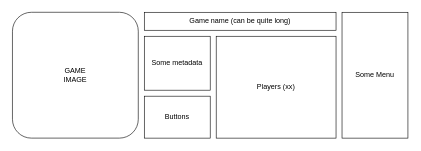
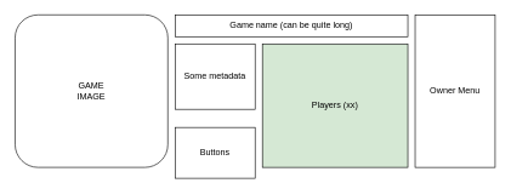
  <mxCell id="0" />
  <mxCell id="1" parent="0" />
  <mxCell id="2" value="GAME&lt;br&gt;IMAGE" style="whiteSpace=wrap;html=1;aspect=fixed;rounded=1;" parent="1" vertex="1"><mxGeometry x="20" y="20" width="210" height="210" as="geometry" /></mxCell>
  <mxCell id="3" value="Game name (can be quite long)" style="rounded=0;whiteSpace=wrap;html=1;" parent="1" vertex="1"><mxGeometry x="240" y="20" width="320" height="30" as="geometry" /></mxCell>
  <mxCell id="4" value="Some metadata" style="rounded=0;whiteSpace=wrap;html=1;" parent="1" vertex="1"><mxGeometry x="240" y="60" width="110" height="90" as="geometry" /></mxCell>
- <mxCell id="5" value="Players (xx)&lt;br&gt;" style="rounded=0;whiteSpace=wrap;html=1;" parent="1" vertex="1"><mxGeometry x="360" y="60" width="200" height="170" as="geometry" /></mxCell>
- <mxCell id="6" value="Buttons" style="rounded=0;whiteSpace=wrap;html=1;" parent="1" vertex="1"><mxGeometry x="240" y="160" width="110" height="70" as="geometry" /></mxCell>
- <mxCell id="7" value="Some Menu" style="rounded=0;whiteSpace=wrap;html=1;" parent="1" vertex="1"><mxGeometry x="570" y="20" width="110" height="210" as="geometry" /></mxCell>
+ <mxCell id="5" value="Players (xx)&lt;br&gt;" style="rounded=0;whiteSpace=wrap;html=1;fillColor=#d5e8d4;" parent="1" vertex="1"><mxGeometry x="360" y="60" width="200" height="170" as="geometry" /></mxCell>
+ <mxCell id="6" value="Buttons" style="rounded=0;whiteSpace=wrap;html=1;" parent="1" vertex="1"><mxGeometry x="240" y="175" width="110" height="70" as="geometry" /></mxCell>
+ <mxCell id="7" value="Owner Menu" style="rounded=0;whiteSpace=wrap;html=1;" parent="1" vertex="1"><mxGeometry x="570" y="20" width="110" height="210" as="geometry" /></mxCell>
